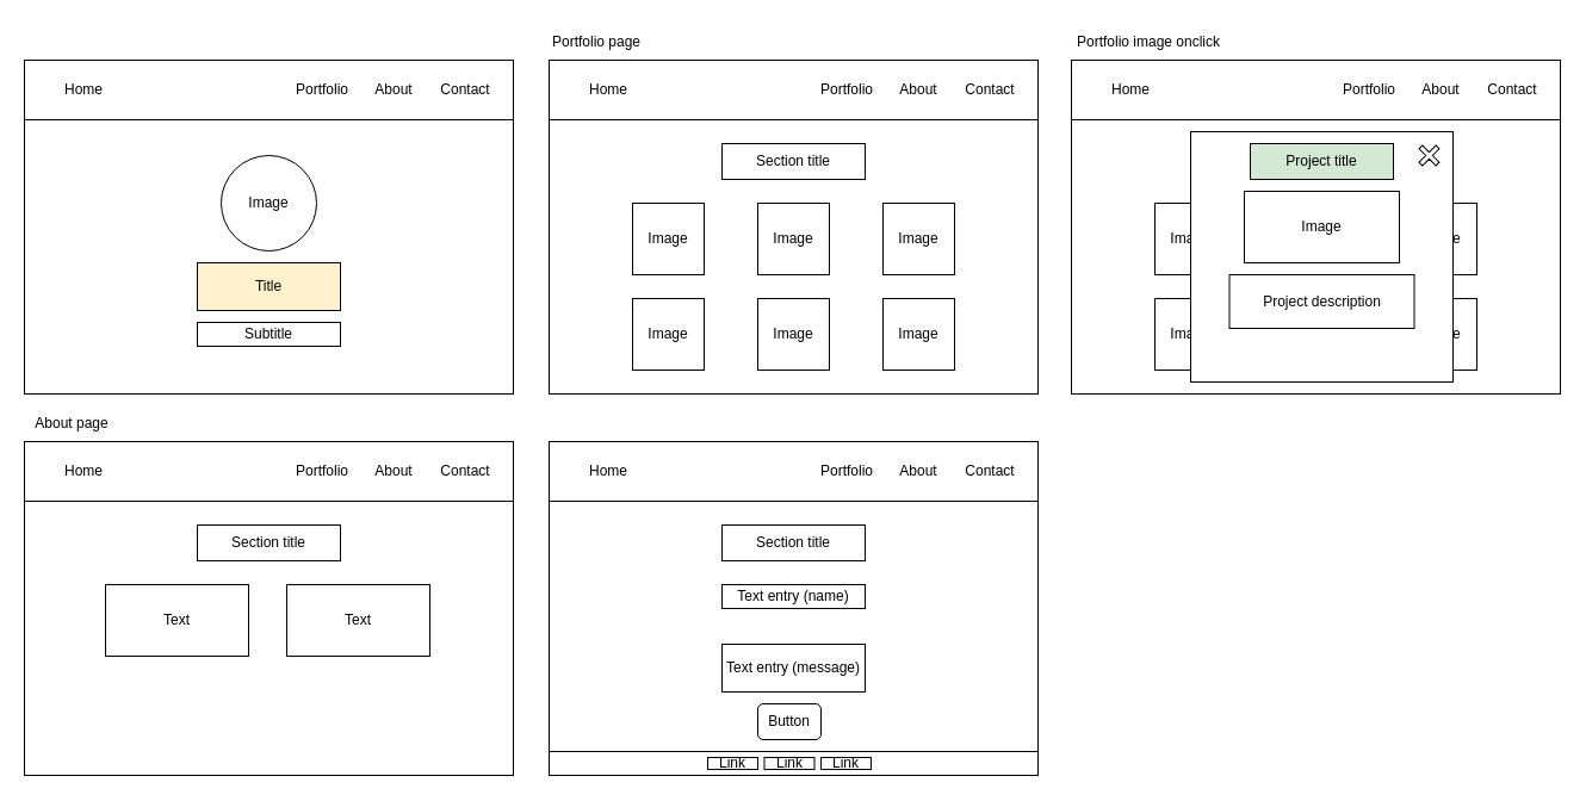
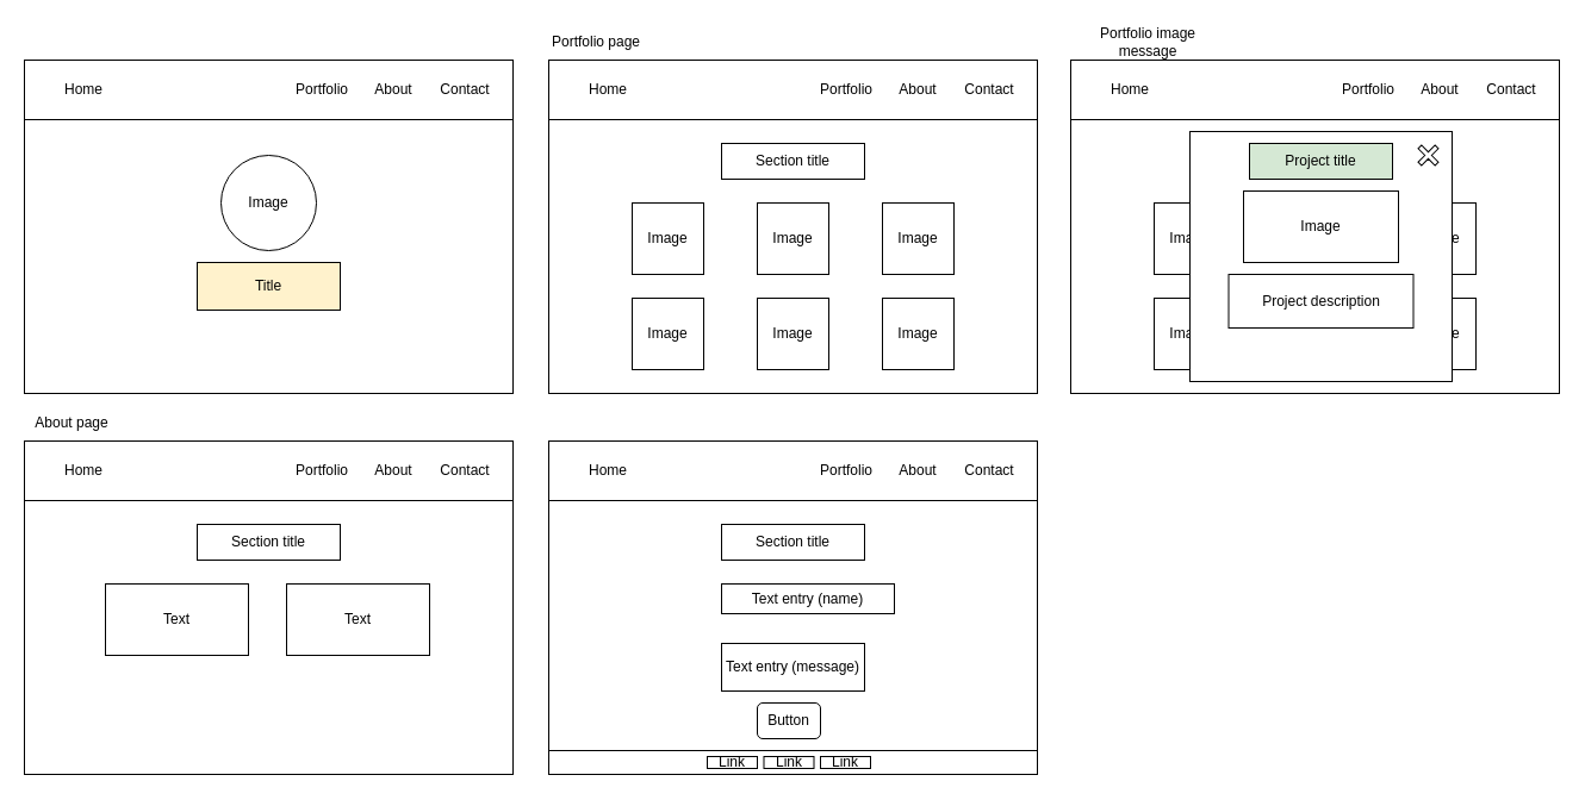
  <mxCell id="0" />
  <mxCell id="1" parent="0" />
  <mxCell id="2" value="" style="rounded=0;whiteSpace=wrap;html=1;" parent="1" vertex="1"><mxGeometry x="20" y="50" width="410" height="280" as="geometry" /></mxCell>
  <mxCell id="3" value="" style="rounded=0;whiteSpace=wrap;html=1;" parent="1" vertex="1"><mxGeometry x="20" y="50" width="410" height="50" as="geometry" /></mxCell>
  <mxCell id="4" value="Portfolio" style="text;html=1;strokeColor=none;fillColor=none;align=center;verticalAlign=middle;whiteSpace=wrap;rounded=0;" parent="1" vertex="1"><mxGeometry x="240" y="60" width="60" height="30" as="geometry" /></mxCell>
  <mxCell id="5" value="About" style="text;html=1;strokeColor=none;fillColor=none;align=center;verticalAlign=middle;whiteSpace=wrap;rounded=0;" parent="1" vertex="1"><mxGeometry x="300" y="60" width="60" height="30" as="geometry" /></mxCell>
  <mxCell id="6" value="Contact" style="text;html=1;strokeColor=none;fillColor=none;align=center;verticalAlign=middle;whiteSpace=wrap;rounded=0;" parent="1" vertex="1"><mxGeometry x="360" y="60" width="60" height="30" as="geometry" /></mxCell>
  <mxCell id="7" value="Home" style="text;html=1;strokeColor=none;fillColor=none;align=center;verticalAlign=middle;whiteSpace=wrap;rounded=0;" parent="1" vertex="1"><mxGeometry x="40" y="60" width="60" height="30" as="geometry" /></mxCell>
  <mxCell id="8" value="Image" style="ellipse;whiteSpace=wrap;html=1;aspect=fixed;" parent="1" vertex="1"><mxGeometry x="185" y="130" width="80" height="80" as="geometry" /></mxCell>
  <mxCell id="9" value="Title" style="rounded=0;whiteSpace=wrap;html=1;fillColor=#fff2cc;" parent="1" vertex="1"><mxGeometry x="165" y="220" width="120" height="40" as="geometry" /></mxCell>
- <mxCell id="10" value="Subtitle" style="rounded=0;whiteSpace=wrap;html=1;" parent="1" vertex="1"><mxGeometry x="165" y="270" width="120" height="20" as="geometry" /></mxCell>
  <mxCell id="11" value="" style="rounded=0;whiteSpace=wrap;html=1;" parent="1" vertex="1"><mxGeometry x="460" y="50" width="410" height="280" as="geometry" /></mxCell>
  <mxCell id="12" value="" style="rounded=0;whiteSpace=wrap;html=1;" parent="1" vertex="1"><mxGeometry x="460" y="50" width="410" height="50" as="geometry" /></mxCell>
  <mxCell id="13" value="Portfolio" style="text;html=1;strokeColor=none;fillColor=none;align=center;verticalAlign=middle;whiteSpace=wrap;rounded=0;" parent="1" vertex="1"><mxGeometry x="680" y="60" width="60" height="30" as="geometry" /></mxCell>
  <mxCell id="14" value="About" style="text;html=1;strokeColor=none;fillColor=none;align=center;verticalAlign=middle;whiteSpace=wrap;rounded=0;" parent="1" vertex="1"><mxGeometry x="740" y="60" width="60" height="30" as="geometry" /></mxCell>
  <mxCell id="15" value="Contact" style="text;html=1;strokeColor=none;fillColor=none;align=center;verticalAlign=middle;whiteSpace=wrap;rounded=0;" parent="1" vertex="1"><mxGeometry x="800" y="60" width="60" height="30" as="geometry" /></mxCell>
  <mxCell id="16" value="Home" style="text;html=1;strokeColor=none;fillColor=none;align=center;verticalAlign=middle;whiteSpace=wrap;rounded=0;" parent="1" vertex="1"><mxGeometry x="480" y="60" width="60" height="30" as="geometry" /></mxCell>
  <mxCell id="17" value="Portfolio page" style="text;html=1;strokeColor=none;fillColor=none;align=center;verticalAlign=middle;whiteSpace=wrap;rounded=0;" parent="1" vertex="1"><mxGeometry x="460" y="20" width="80" height="30" as="geometry" /></mxCell>
  <mxCell id="18" value="Section title" style="rounded=0;whiteSpace=wrap;html=1;" parent="1" vertex="1"><mxGeometry x="605" y="120" width="120" height="30" as="geometry" /></mxCell>
  <mxCell id="19" value="Image" style="whiteSpace=wrap;html=1;aspect=fixed;" parent="1" vertex="1"><mxGeometry x="635" y="170" width="60" height="60" as="geometry" /></mxCell>
  <mxCell id="20" value="Image" style="whiteSpace=wrap;html=1;aspect=fixed;" parent="1" vertex="1"><mxGeometry x="530" y="170" width="60" height="60" as="geometry" /></mxCell>
  <mxCell id="21" value="Image" style="whiteSpace=wrap;html=1;aspect=fixed;" parent="1" vertex="1"><mxGeometry x="740" y="170" width="60" height="60" as="geometry" /></mxCell>
  <mxCell id="22" value="Image" style="whiteSpace=wrap;html=1;aspect=fixed;" parent="1" vertex="1"><mxGeometry x="530" y="250" width="60" height="60" as="geometry" /></mxCell>
  <mxCell id="23" value="Image" style="whiteSpace=wrap;html=1;aspect=fixed;" parent="1" vertex="1"><mxGeometry x="635" y="250" width="60" height="60" as="geometry" /></mxCell>
  <mxCell id="24" value="Image" style="whiteSpace=wrap;html=1;aspect=fixed;" parent="1" vertex="1"><mxGeometry x="740" y="250" width="60" height="60" as="geometry" /></mxCell>
  <mxCell id="25" value="" style="rounded=0;whiteSpace=wrap;html=1;" parent="1" vertex="1"><mxGeometry x="20" y="370" width="410" height="280" as="geometry" /></mxCell>
  <mxCell id="26" value="" style="rounded=0;whiteSpace=wrap;html=1;" parent="1" vertex="1"><mxGeometry x="20" y="370" width="410" height="50" as="geometry" /></mxCell>
  <mxCell id="27" value="Portfolio" style="text;html=1;strokeColor=none;fillColor=none;align=center;verticalAlign=middle;whiteSpace=wrap;rounded=0;" parent="1" vertex="1"><mxGeometry x="240" y="380" width="60" height="30" as="geometry" /></mxCell>
  <mxCell id="28" value="About" style="text;html=1;strokeColor=none;fillColor=none;align=center;verticalAlign=middle;whiteSpace=wrap;rounded=0;" parent="1" vertex="1"><mxGeometry x="300" y="380" width="60" height="30" as="geometry" /></mxCell>
  <mxCell id="29" value="Contact" style="text;html=1;strokeColor=none;fillColor=none;align=center;verticalAlign=middle;whiteSpace=wrap;rounded=0;" parent="1" vertex="1"><mxGeometry x="360" y="380" width="60" height="30" as="geometry" /></mxCell>
  <mxCell id="30" value="Home" style="text;html=1;strokeColor=none;fillColor=none;align=center;verticalAlign=middle;whiteSpace=wrap;rounded=0;" parent="1" vertex="1"><mxGeometry x="40" y="380" width="60" height="30" as="geometry" /></mxCell>
  <mxCell id="31" value="About page" style="text;html=1;strokeColor=none;fillColor=none;align=center;verticalAlign=middle;whiteSpace=wrap;rounded=0;" parent="1" vertex="1"><mxGeometry x="20" y="340" width="80" height="30" as="geometry" /></mxCell>
  <mxCell id="32" value="Section title" style="rounded=0;whiteSpace=wrap;html=1;" parent="1" vertex="1"><mxGeometry x="165" y="440" width="120" height="30" as="geometry" /></mxCell>
  <mxCell id="33" value="Text" style="rounded=0;whiteSpace=wrap;html=1;" parent="1" vertex="1"><mxGeometry x="88" y="490" width="120" height="60" as="geometry" /></mxCell>
  <mxCell id="34" value="Text" style="rounded=0;whiteSpace=wrap;html=1;" parent="1" vertex="1"><mxGeometry x="240" y="490" width="120" height="60" as="geometry" /></mxCell>
  <mxCell id="35" value="" style="rounded=0;whiteSpace=wrap;html=1;" parent="1" vertex="1"><mxGeometry x="460" y="370" width="410" height="280" as="geometry" /></mxCell>
  <mxCell id="36" value="" style="rounded=0;whiteSpace=wrap;html=1;" parent="1" vertex="1"><mxGeometry x="460" y="370" width="410" height="50" as="geometry" /></mxCell>
  <mxCell id="37" value="Portfolio" style="text;html=1;strokeColor=none;fillColor=none;align=center;verticalAlign=middle;whiteSpace=wrap;rounded=0;" parent="1" vertex="1"><mxGeometry x="680" y="380" width="60" height="30" as="geometry" /></mxCell>
  <mxCell id="38" value="About" style="text;html=1;strokeColor=none;fillColor=none;align=center;verticalAlign=middle;whiteSpace=wrap;rounded=0;" parent="1" vertex="1"><mxGeometry x="740" y="380" width="60" height="30" as="geometry" /></mxCell>
  <mxCell id="39" value="Contact" style="text;html=1;strokeColor=none;fillColor=none;align=center;verticalAlign=middle;whiteSpace=wrap;rounded=0;" parent="1" vertex="1"><mxGeometry x="800" y="380" width="60" height="30" as="geometry" /></mxCell>
  <mxCell id="40" value="Home" style="text;html=1;strokeColor=none;fillColor=none;align=center;verticalAlign=middle;whiteSpace=wrap;rounded=0;" parent="1" vertex="1"><mxGeometry x="480" y="380" width="60" height="30" as="geometry" /></mxCell>
  <mxCell id="41" value="Section title" style="rounded=0;whiteSpace=wrap;html=1;" parent="1" vertex="1"><mxGeometry x="605" y="440" width="120" height="30" as="geometry" /></mxCell>
- <mxCell id="42" value="Text entry (name)" style="rounded=0;whiteSpace=wrap;html=1;" parent="1" vertex="1"><mxGeometry x="605" y="490" width="120" height="20" as="geometry" /></mxCell>
+ <mxCell id="42" value="Text entry (name)" style="rounded=0;whiteSpace=wrap;html=1;" parent="1" vertex="1"><mxGeometry x="605" y="490" width="145" height="25" as="geometry" /></mxCell>
  <mxCell id="43" value="Text entry (message)" style="rounded=0;whiteSpace=wrap;html=1;" parent="1" vertex="1"><mxGeometry x="605" y="540" width="120" height="40" as="geometry" /></mxCell>
  <mxCell id="44" value="Button" style="rounded=1;whiteSpace=wrap;html=1;" parent="1" vertex="1"><mxGeometry x="635" y="590" width="53" height="30" as="geometry" /></mxCell>
  <mxCell id="45" value="" style="rounded=0;whiteSpace=wrap;html=1;" parent="1" vertex="1"><mxGeometry x="460" y="630" width="410" height="20" as="geometry" /></mxCell>
  <mxCell id="46" value="Link" style="rounded=0;whiteSpace=wrap;html=1;" parent="1" vertex="1"><mxGeometry x="640.5" y="635" width="42" height="10" as="geometry" /></mxCell>
  <mxCell id="47" value="Link" style="rounded=0;whiteSpace=wrap;html=1;" parent="1" vertex="1"><mxGeometry x="593" y="635" width="42" height="10" as="geometry" /></mxCell>
  <mxCell id="48" value="Link" style="rounded=0;whiteSpace=wrap;html=1;" parent="1" vertex="1"><mxGeometry x="688" y="635" width="42" height="10" as="geometry" /></mxCell>
  <mxCell id="49" value="" style="rounded=0;whiteSpace=wrap;html=1;" vertex="1" parent="1"><mxGeometry x="898" y="50" width="410" height="280" as="geometry" /></mxCell>
  <mxCell id="50" value="" style="rounded=0;whiteSpace=wrap;html=1;" vertex="1" parent="1"><mxGeometry x="898" y="50" width="410" height="50" as="geometry" /></mxCell>
  <mxCell id="51" value="Portfolio" style="text;html=1;strokeColor=none;fillColor=none;align=center;verticalAlign=middle;whiteSpace=wrap;rounded=0;" vertex="1" parent="1"><mxGeometry x="1118" y="60" width="60" height="30" as="geometry" /></mxCell>
  <mxCell id="52" value="About" style="text;html=1;strokeColor=none;fillColor=none;align=center;verticalAlign=middle;whiteSpace=wrap;rounded=0;" vertex="1" parent="1"><mxGeometry x="1178" y="60" width="60" height="30" as="geometry" /></mxCell>
  <mxCell id="53" value="Contact" style="text;html=1;strokeColor=none;fillColor=none;align=center;verticalAlign=middle;whiteSpace=wrap;rounded=0;" vertex="1" parent="1"><mxGeometry x="1238" y="60" width="60" height="30" as="geometry" /></mxCell>
  <mxCell id="54" value="Home" style="text;html=1;strokeColor=none;fillColor=none;align=center;verticalAlign=middle;whiteSpace=wrap;rounded=0;" vertex="1" parent="1"><mxGeometry x="918" y="60" width="60" height="30" as="geometry" /></mxCell>
- <mxCell id="55" value="Portfolio image onclick" style="text;html=1;strokeColor=none;fillColor=none;align=center;verticalAlign=middle;whiteSpace=wrap;rounded=0;" vertex="1" parent="1"><mxGeometry x="898" y="20" width="130" height="30" as="geometry" /></mxCell>
+ <mxCell id="55" value="Portfolio image message" style="text;html=1;strokeColor=none;fillColor=none;align=center;verticalAlign=middle;whiteSpace=wrap;rounded=0;" vertex="1" parent="1"><mxGeometry x="898" y="20" width="130" height="30" as="geometry" /></mxCell>
  <mxCell id="56" value="Section title" style="rounded=0;whiteSpace=wrap;html=1;" vertex="1" parent="1"><mxGeometry x="1043" y="120" width="120" height="30" as="geometry" /></mxCell>
  <mxCell id="57" value="Image" style="whiteSpace=wrap;html=1;aspect=fixed;" vertex="1" parent="1"><mxGeometry x="1073" y="170" width="60" height="60" as="geometry" /></mxCell>
  <mxCell id="58" value="Image" style="whiteSpace=wrap;html=1;aspect=fixed;" vertex="1" parent="1"><mxGeometry x="968" y="170" width="60" height="60" as="geometry" /></mxCell>
  <mxCell id="59" value="Image" style="whiteSpace=wrap;html=1;aspect=fixed;" vertex="1" parent="1"><mxGeometry x="1178" y="170" width="60" height="60" as="geometry" /></mxCell>
  <mxCell id="60" value="Image" style="whiteSpace=wrap;html=1;aspect=fixed;" vertex="1" parent="1"><mxGeometry x="968" y="250" width="60" height="60" as="geometry" /></mxCell>
  <mxCell id="61" value="Image" style="whiteSpace=wrap;html=1;aspect=fixed;" vertex="1" parent="1"><mxGeometry x="1073" y="250" width="60" height="60" as="geometry" /></mxCell>
  <mxCell id="62" value="Image" style="whiteSpace=wrap;html=1;aspect=fixed;" vertex="1" parent="1"><mxGeometry x="1178" y="250" width="60" height="60" as="geometry" /></mxCell>
  <mxCell id="63" value="" style="rounded=0;whiteSpace=wrap;html=1;" vertex="1" parent="1"><mxGeometry x="998" y="110" width="220" height="210" as="geometry" /></mxCell>
  <mxCell id="64" value="Project title" style="rounded=0;whiteSpace=wrap;html=1;fillColor=#d5e8d4;" vertex="1" parent="1"><mxGeometry x="1048" y="120" width="120" height="30" as="geometry" /></mxCell>
  <mxCell id="65" value="Image" style="rounded=0;whiteSpace=wrap;html=1;" vertex="1" parent="1"><mxGeometry x="1043" y="160" width="130" height="60" as="geometry" /></mxCell>
  <mxCell id="66" value="Project description" style="rounded=0;whiteSpace=wrap;html=1;" vertex="1" parent="1"><mxGeometry x="1030.5" y="230" width="155" height="45" as="geometry" /></mxCell>
  <mxCell id="67" value="" style="shape=cross;whiteSpace=wrap;html=1;rotation=-45;" vertex="1" parent="1"><mxGeometry x="1188" y="120" width="20" height="20" as="geometry" /></mxCell>
